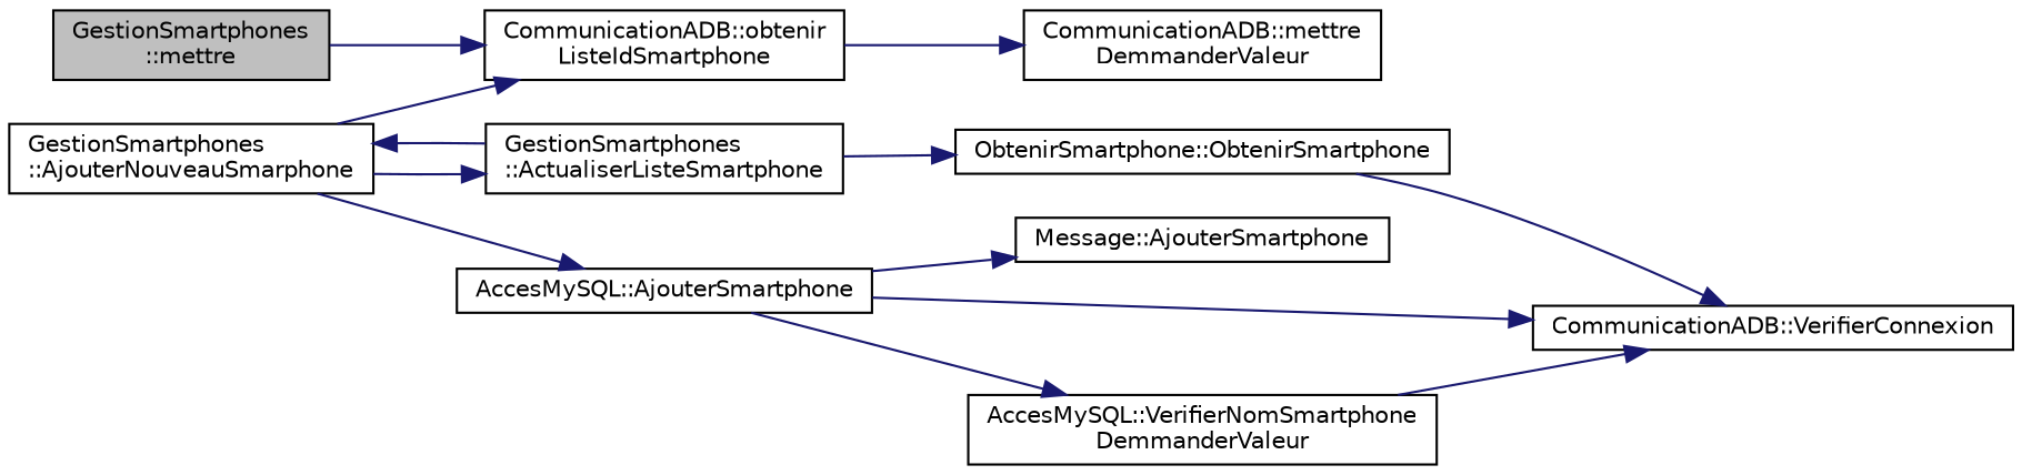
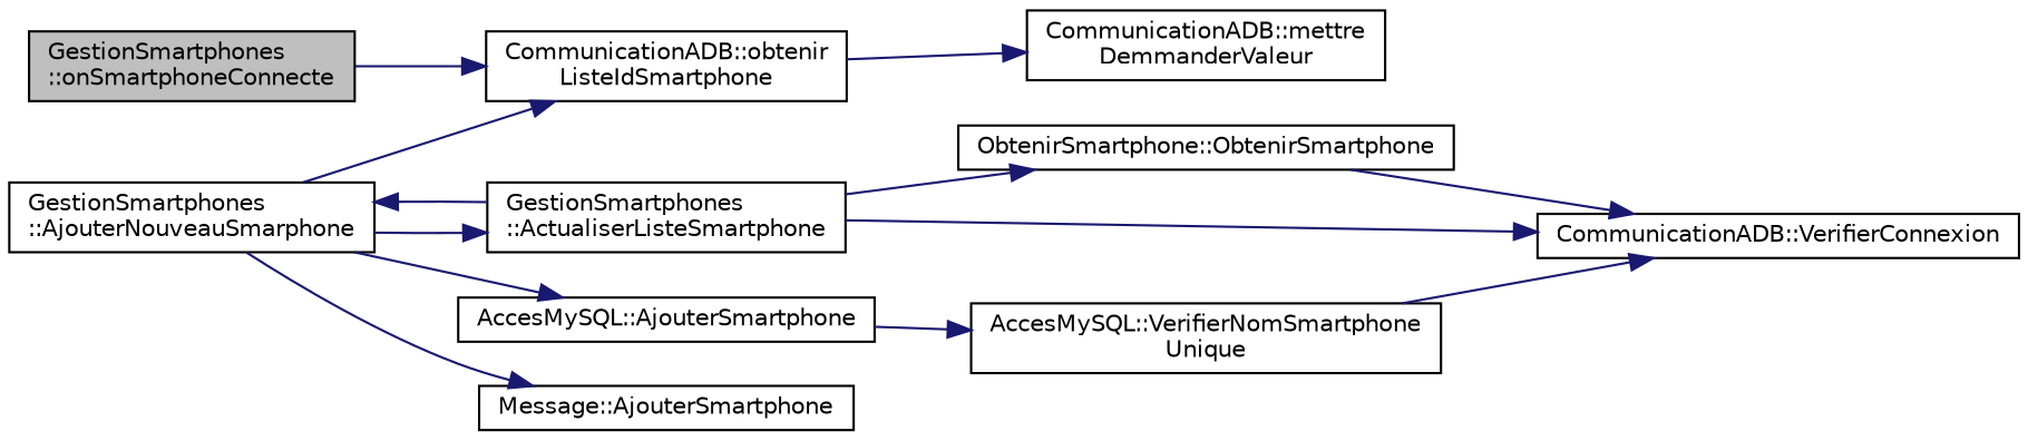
  digraph {
    rankdir=LR
    node [color=black fillcolor=white fontname=Helvetica fontsize=10 shape=record style=filled]
    edge [color=midnightblue fontname=Helvetica fontsize=10 labelfontname=Helvetica labelfontsize=10 style=solid]
-   n1 [fillcolor=grey75 fontcolor=black height=0.2 label="GestionSmartphones\l::mettre" width=0.4]
+   n1 [fillcolor=grey75 fontcolor=black height=0.2 label="GestionSmartphones\l::onSmartphoneConnecte" width=0.4]
    n2 [height=0.2 label="CommunicationADB::obtenir\lListeIdSmartphone" width=0.4]
    n3 [height=0.2 label="GestionSmartphones\l::ActualiserListeSmartphone" width=0.4]
    n4 [height=0.2 label="GestionSmartphones\l::AjouterNouveauSmarphone" width=0.4]
    n5 [height=0.2 label="ObtenirSmartphone::ObtenirSmartphone" width=0.4]
    n6 [height=0.2 label="CommunicationADB::mettre\lDemmanderValeur" width=0.4]
    n7 [height=0.2 label="AccesMySQL::AjouterSmartphone" width=0.4]
    n8 [height=0.2 label="Message::AjouterSmartphone" width=0.4]
    n9 [height=0.2 label="CommunicationADB::VerifierConnexion" width=0.4]
-   n10 [height=0.2 label="AccesMySQL::VerifierNomSmartphone\lDemmanderValeur" width=0.4]
+   n10 [height=0.2 label="AccesMySQL::VerifierNomSmartphone\lUnique" width=0.4]
    n1 -> n2
    n2 -> n6
    n3 -> n4
    n3 -> n5
    n4 -> n2
    n4 -> n3
    n4 -> n7
-   n7 -> n8
+   n4 -> n8
    n5 -> n9
-   n7 -> n9
+   n3 -> n9
    n7 -> n10
    n10 -> n9
  }
